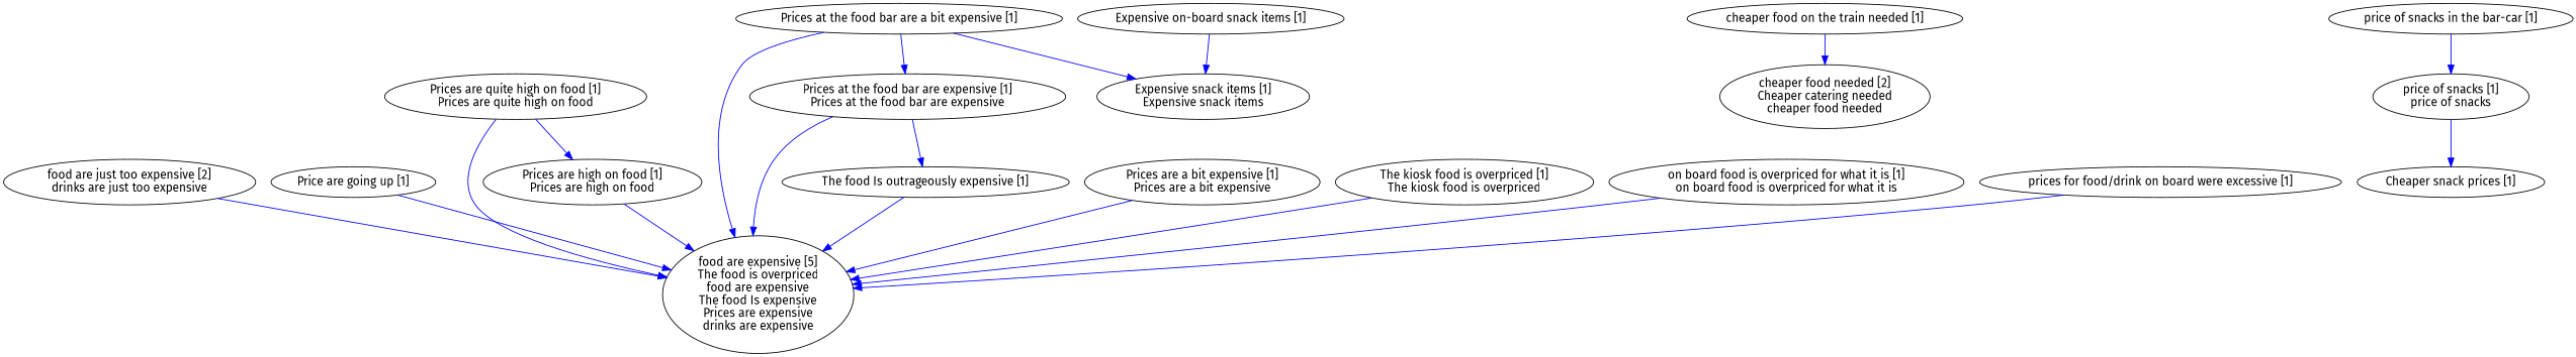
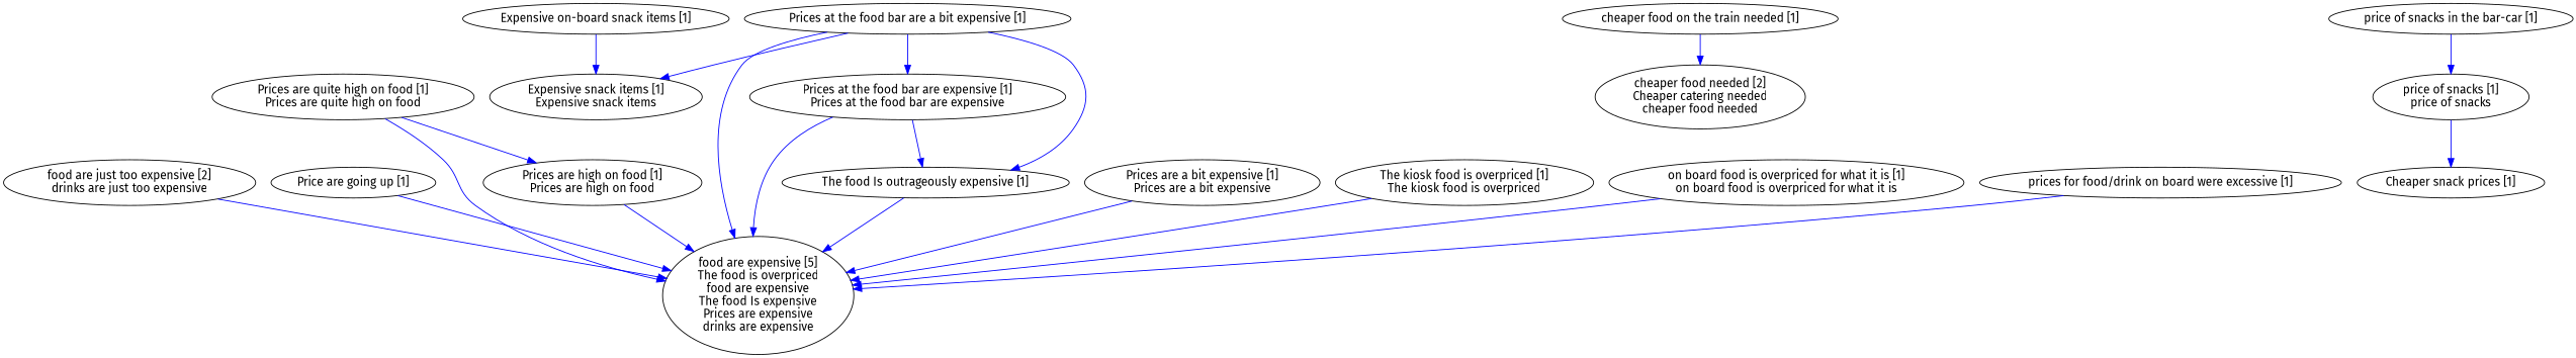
  digraph {
    fontname="Fira Sans"
    node [fontname="Fira Sans"]
    edge [color=blue fontname="Fira Sans"]
    "food are just too expensive [2]\ndrinks are just too expensive"
    "food are expensive [5]\nThe food is overpriced\nfood are expensive\nThe food Is expensive\nPrices are expensive\ndrinks are expensive"
    "Expensive on-board snack items [1]"
    "Expensive snack items [1]\nExpensive snack items"
    "Price are going up [1]"
    "Prices are quite high on food [1]\nPrices are quite high on food"
    "Prices are high on food [1]\nPrices are high on food"
    "Prices at the food bar are a bit expensive [1]"
    "Prices at the food bar are expensive [1]\nPrices at the food bar are expensive"
    "The food Is outrageously expensive [1]"
    "Prices are a bit expensive [1]\nPrices are a bit expensive"
    "The kiosk food is overpriced [1]\nThe kiosk food is overpriced"
    "cheaper food on the train needed [1]"
    "cheaper food needed [2]\nCheaper catering needed\ncheaper food needed"
    "on board food is overpriced for what it is [1]\non board food is overpriced for what it is"
    "price of snacks in the bar-car [1]"
    "price of snacks [1]\nprice of snacks"
    "Cheaper snack prices [1]"
    "prices for food/drink on board were excessive [1]"
    "food are just too expensive [2]\ndrinks are just too expensive" -> "food are expensive [5]\nThe food is overpriced\nfood are expensive\nThe food Is expensive\nPrices are expensive\ndrinks are expensive"
    "Expensive on-board snack items [1]" -> "Expensive snack items [1]\nExpensive snack items"
    "Price are going up [1]" -> "food are expensive [5]\nThe food is overpriced\nfood are expensive\nThe food Is expensive\nPrices are expensive\ndrinks are expensive"
    "Prices are quite high on food [1]\nPrices are quite high on food" -> "food are expensive [5]\nThe food is overpriced\nfood are expensive\nThe food Is expensive\nPrices are expensive\ndrinks are expensive"
    "Prices are quite high on food [1]\nPrices are quite high on food" -> "Prices are high on food [1]\nPrices are high on food"
    "Prices are high on food [1]\nPrices are high on food" -> "food are expensive [5]\nThe food is overpriced\nfood are expensive\nThe food Is expensive\nPrices are expensive\ndrinks are expensive"
    "Prices at the food bar are a bit expensive [1]" -> "food are expensive [5]\nThe food is overpriced\nfood are expensive\nThe food Is expensive\nPrices are expensive\ndrinks are expensive"
    "Prices at the food bar are a bit expensive [1]" -> "Expensive snack items [1]\nExpensive snack items"
    "Prices at the food bar are a bit expensive [1]" -> "Prices at the food bar are expensive [1]\nPrices at the food bar are expensive"
+   "Prices at the food bar are a bit expensive [1]" -> "The food Is outrageously expensive [1]"
    "Prices at the food bar are expensive [1]\nPrices at the food bar are expensive" -> "food are expensive [5]\nThe food is overpriced\nfood are expensive\nThe food Is expensive\nPrices are expensive\ndrinks are expensive"
    "Prices at the food bar are expensive [1]\nPrices at the food bar are expensive" -> "The food Is outrageously expensive [1]"
    "The food Is outrageously expensive [1]" -> "food are expensive [5]\nThe food is overpriced\nfood are expensive\nThe food Is expensive\nPrices are expensive\ndrinks are expensive"
    "Prices are a bit expensive [1]\nPrices are a bit expensive" -> "food are expensive [5]\nThe food is overpriced\nfood are expensive\nThe food Is expensive\nPrices are expensive\ndrinks are expensive"
    "The kiosk food is overpriced [1]\nThe kiosk food is overpriced" -> "food are expensive [5]\nThe food is overpriced\nfood are expensive\nThe food Is expensive\nPrices are expensive\ndrinks are expensive"
    "cheaper food on the train needed [1]" -> "cheaper food needed [2]\nCheaper catering needed\ncheaper food needed"
    "on board food is overpriced for what it is [1]\non board food is overpriced for what it is" -> "food are expensive [5]\nThe food is overpriced\nfood are expensive\nThe food Is expensive\nPrices are expensive\ndrinks are expensive"
    "price of snacks in the bar-car [1]" -> "price of snacks [1]\nprice of snacks"
    "price of snacks [1]\nprice of snacks" -> "Cheaper snack prices [1]"
    "prices for food/drink on board were excessive [1]" -> "food are expensive [5]\nThe food is overpriced\nfood are expensive\nThe food Is expensive\nPrices are expensive\ndrinks are expensive"
  }
